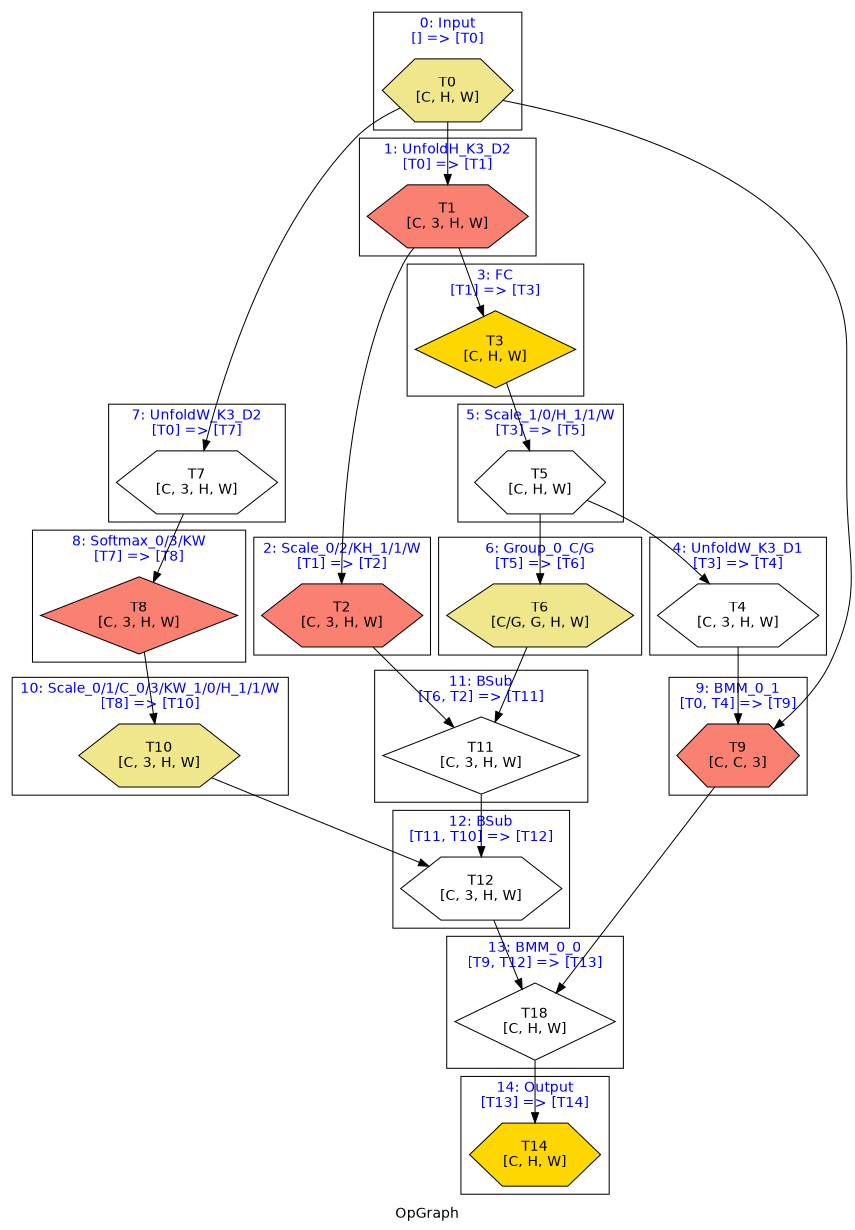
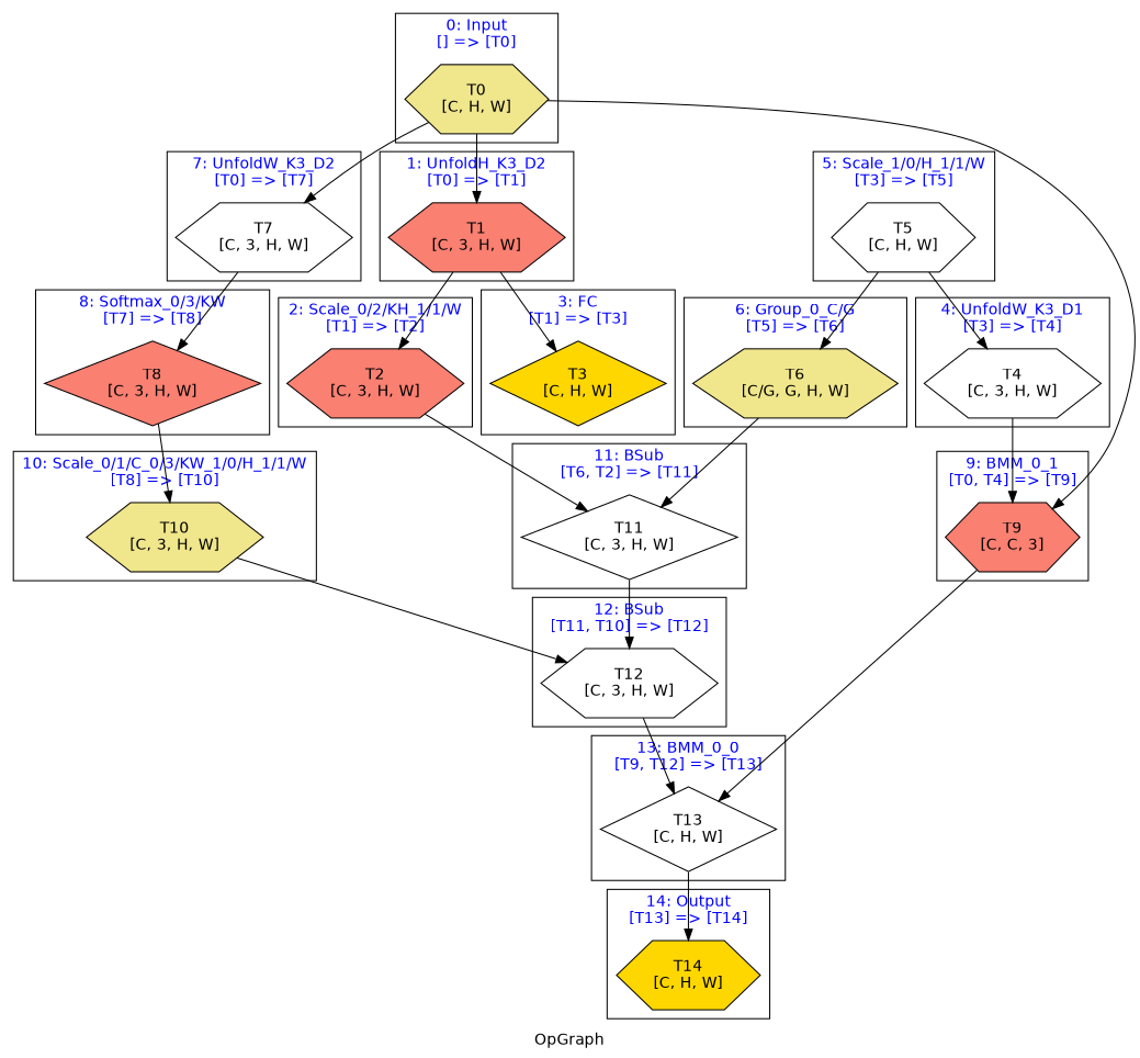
  digraph {
    fontname="DejaVu Sans"
    label=OpGraph
    node [color=black fillcolor=white fontname="DejaVu Sans" shape=hexagon style=filled]
    edge [fontname="DejaVu Sans"]
    n1 [fillcolor=khaki label="T0\n[C, H, W]"]
    n2 [fillcolor=salmon label="T1\n[C, 3, H, W]"]
    n3 [fillcolor=salmon label="T2\n[C, 3, H, W]"]
    n4 [fillcolor=gold label="T3\n[C, H, W]" shape=diamond]
    n5 [label="T4\n[C, 3, H, W]"]
    n6 [label="T5\n[C, H, W]"]
    n7 [fillcolor=khaki label="T6\n[C/G, G, H, W]"]
    n8 [label="T7\n[C, 3, H, W]"]
    n9 [fillcolor=salmon label="T8\n[C, 3, H, W]" shape=diamond]
    n10 [fillcolor=salmon label="T9\n[C, C, 3]"]
    n11 [fillcolor=khaki label="T10\n[C, 3, H, W]"]
    n12 [label="T11\n[C, 3, H, W]" shape=diamond]
    n13 [label="T12\n[C, 3, H, W]"]
-   n14 [label="T18\n[C, H, W]" shape=diamond]
+   n14 [label="T13\n[C, H, W]" shape=diamond]
    n15 [fillcolor=gold label="T14\n[C, H, W]"]
    subgraph sub_1 {
      n1
      n2
      n3
      n4
      n5
      n6
      n7
      n8
      n9
      n10
      n11
      n12
      n13
      n14
      n15
    }
    subgraph cluster_2 {
      fontcolor=blue
      label="2: Scale_0/2/KH_1/1/W\n[T1] => [T2]"
      n3
    }
    subgraph cluster_3 {
      fontcolor=blue
      label="0: Input\n[] => [T0]"
      n1
    }
    subgraph cluster_4 {
      fontcolor=blue
      label="1: UnfoldH_K3_D2\n[T0] => [T1]"
      n2
    }
    subgraph cluster_5 {
      fontcolor=blue
      label="3: FC\n[T1] => [T3]"
      n4
    }
    subgraph cluster_6 {
      fontcolor=blue
      label="4: UnfoldW_K3_D1\n[T3] => [T4]"
      n5
    }
    subgraph cluster_7 {
      fontcolor=blue
      label="5: Scale_1/0/H_1/1/W\n[T3] => [T5]"
      n6
    }
    subgraph cluster_8 {
      fontcolor=blue
      label="6: Group_0_C/G\n[T5] => [T6]"
      n7
    }
    subgraph cluster_9 {
      fontcolor=blue
      label="7: UnfoldW_K3_D2\n[T0] => [T7]"
      n8
    }
    subgraph cluster_10 {
      fontcolor=blue
      label="8: Softmax_0/3/KW\n[T7] => [T8]"
      n9
    }
    subgraph cluster_11 {
      fontcolor=blue
      label="9: BMM_0_1\n[T0, T4] => [T9]"
      n10
    }
    subgraph cluster_12 {
      fontcolor=blue
      label="10: Scale_0/1/C_0/3/KW_1/0/H_1/1/W\n[T8] => [T10]"
      n11
    }
    subgraph cluster_13 {
      fontcolor=blue
      label="11: BSub\n[T6, T2] => [T11]"
      n12
    }
    subgraph cluster_14 {
      fontcolor=blue
      label="12: BSub\n[T11, T10] => [T12]"
      n13
    }
    subgraph cluster_15 {
      fontcolor=blue
      label="13: BMM_0_0\n[T9, T12] => [T13]"
      n14
    }
    subgraph cluster_16 {
      fontcolor=blue
      label="14: Output\n[T13] => [T14]"
      n15
    }
    n1 -> n2
    n1 -> n8
    n1 -> n10
    n2 -> n3
    n2 -> n4
    n3 -> n12
-   n4 -> n6
    n5 -> n10
    n6 -> n5
    n6 -> n7
    n7 -> n12
    n8 -> n9
    n9 -> n11
    n10 -> n14
    n11 -> n13
    n12 -> n13
    n13 -> n14
    n14 -> n15
  }
